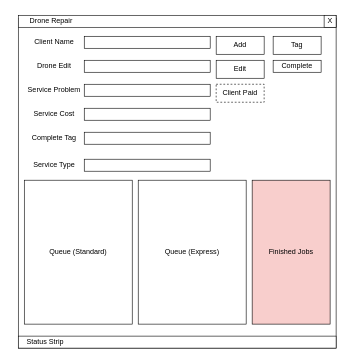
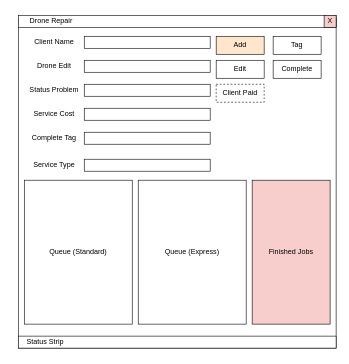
  <mxCell id="0" />
  <mxCell id="1" parent="0" />
  <mxCell id="2" value="" style="rounded=0;whiteSpace=wrap;html=1;" parent="1" vertex="1"><mxGeometry x="30" y="30" width="530" height="550" as="geometry" /></mxCell>
  <mxCell id="3" value="" style="rounded=0;whiteSpace=wrap;html=1;" parent="1" vertex="1"><mxGeometry x="140" y="100" width="210" height="20" as="geometry" /></mxCell>
  <mxCell id="4" value="" style="rounded=0;whiteSpace=wrap;html=1;" parent="1" vertex="1"><mxGeometry x="140" y="140" width="210" height="20" as="geometry" /></mxCell>
  <mxCell id="5" value="" style="rounded=0;whiteSpace=wrap;html=1;" parent="1" vertex="1"><mxGeometry x="140" y="180" width="210" height="20" as="geometry" /></mxCell>
  <mxCell id="6" value="" style="rounded=0;whiteSpace=wrap;html=1;" parent="1" vertex="1"><mxGeometry x="140" y="60" width="210" height="20" as="geometry" /></mxCell>
  <mxCell id="7" value="Client Name" style="text;html=1;strokeColor=none;fillColor=none;align=center;verticalAlign=middle;whiteSpace=wrap;rounded=0;" parent="1" vertex="1"><mxGeometry x="40" y="55" width="100" height="30" as="geometry" /></mxCell>
  <mxCell id="8" value="Drone Edit" style="text;html=1;strokeColor=none;fillColor=none;align=center;verticalAlign=middle;whiteSpace=wrap;rounded=0;" parent="1" vertex="1"><mxGeometry x="40" y="95" width="100" height="30" as="geometry" /></mxCell>
- <mxCell id="9" value="Service Problem" style="text;html=1;strokeColor=none;fillColor=none;align=center;verticalAlign=middle;whiteSpace=wrap;rounded=0;" parent="1" vertex="1"><mxGeometry x="40" y="135" width="100" height="30" as="geometry" /></mxCell>
+ <mxCell id="9" value="Status Problem" style="text;html=1;strokeColor=none;fillColor=none;align=center;verticalAlign=middle;whiteSpace=wrap;rounded=0;" parent="1" vertex="1"><mxGeometry x="40" y="135" width="100" height="30" as="geometry" /></mxCell>
  <mxCell id="10" value="Service Cost" style="text;html=1;strokeColor=none;fillColor=none;align=center;verticalAlign=middle;whiteSpace=wrap;rounded=0;" parent="1" vertex="1"><mxGeometry x="40" y="175" width="100" height="30" as="geometry" /></mxCell>
  <mxCell id="11" value="Complete Tag" style="text;html=1;strokeColor=none;fillColor=none;align=center;verticalAlign=middle;whiteSpace=wrap;rounded=0;" parent="1" vertex="1"><mxGeometry x="40" y="215" width="100" height="30" as="geometry" /></mxCell>
  <mxCell id="12" value="" style="rounded=0;whiteSpace=wrap;html=1;" parent="1" vertex="1"><mxGeometry x="140" y="220" width="210" height="20" as="geometry" /></mxCell>
  <mxCell id="13" value="Queue (Standard)" style="rounded=0;whiteSpace=wrap;html=1;" parent="1" vertex="1"><mxGeometry x="40" y="300" width="180" height="240" as="geometry" /></mxCell>
  <mxCell id="14" value="Queue (Express)" style="rounded=0;whiteSpace=wrap;html=1;" parent="1" vertex="1"><mxGeometry x="230" y="300" width="180" height="240" as="geometry" /></mxCell>
  <mxCell id="15" value="Finished Jobs" style="rounded=0;whiteSpace=wrap;html=1;fillColor=#f8cecc;" parent="1" vertex="1"><mxGeometry x="420" y="300" width="130" height="240" as="geometry" /></mxCell>
  <mxCell id="16" value="" style="rounded=0;whiteSpace=wrap;html=1;" parent="1" vertex="1"><mxGeometry x="30" y="560" width="530" height="20" as="geometry" /></mxCell>
  <mxCell id="17" value="Status Strip" style="text;html=1;strokeColor=none;fillColor=none;align=center;verticalAlign=middle;whiteSpace=wrap;rounded=0;" parent="1" vertex="1"><mxGeometry x="20" y="555" width="110" height="30" as="geometry" /></mxCell>
  <mxCell id="18" value="" style="rounded=0;whiteSpace=wrap;html=1;" parent="1" vertex="1"><mxGeometry x="30" y="25" width="530" height="20" as="geometry" /></mxCell>
- <mxCell id="19" value="X" style="rounded=0;whiteSpace=wrap;html=1;" parent="1" vertex="1"><mxGeometry x="540" y="25" width="20" height="20" as="geometry" /></mxCell>
- <mxCell id="20" value="Add" style="rounded=0;whiteSpace=wrap;html=1;" parent="1" vertex="1"><mxGeometry x="360" y="60" width="80" height="30" as="geometry" /></mxCell>
+ <mxCell id="19" value="X" style="rounded=0;whiteSpace=wrap;html=1;fillColor=#f8cecc;" parent="1" vertex="1"><mxGeometry x="540" y="25" width="20" height="20" as="geometry" /></mxCell>
+ <mxCell id="20" value="Add" style="rounded=0;whiteSpace=wrap;html=1;fillColor=#ffe6cc;" parent="1" vertex="1"><mxGeometry x="360" y="60" width="80" height="30" as="geometry" /></mxCell>
  <mxCell id="21" value="Edit" style="rounded=0;whiteSpace=wrap;html=1;" parent="1" vertex="1"><mxGeometry x="360" y="100" width="80" height="30" as="geometry" /></mxCell>
  <mxCell id="22" value="Tag" style="rounded=0;whiteSpace=wrap;html=1;" parent="1" vertex="1"><mxGeometry x="455" y="60" width="80" height="30" as="geometry" /></mxCell>
- <mxCell id="23" value="Complete" style="rounded=0;whiteSpace=wrap;html=1;" parent="1" vertex="1"><mxGeometry x="455" y="100" width="80" height="20" as="geometry" /></mxCell>
+ <mxCell id="23" value="Complete" style="rounded=0;whiteSpace=wrap;html=1;" parent="1" vertex="1"><mxGeometry x="455" y="100" width="80" height="30" as="geometry" /></mxCell>
  <mxCell id="24" value="Drone Repair" style="text;html=1;strokeColor=none;fillColor=none;align=center;verticalAlign=middle;whiteSpace=wrap;rounded=0;" parent="1" vertex="1"><mxGeometry x="30" y="20" width="110" height="30" as="geometry" /></mxCell>
  <mxCell id="25" value="Client Paid" style="rounded=0;whiteSpace=wrap;html=1;dashed=1;" parent="1" vertex="1"><mxGeometry x="360" y="140" width="80" height="30" as="geometry" /></mxCell>
  <mxCell id="26" value="Service Type" style="text;html=1;strokeColor=none;fillColor=none;align=center;verticalAlign=middle;whiteSpace=wrap;rounded=0;" parent="1" vertex="1"><mxGeometry x="40" y="260" width="100" height="30" as="geometry" /></mxCell>
  <mxCell id="27" value="" style="rounded=0;whiteSpace=wrap;html=1;" parent="1" vertex="1"><mxGeometry x="140" y="265" width="210" height="20" as="geometry" /></mxCell>
